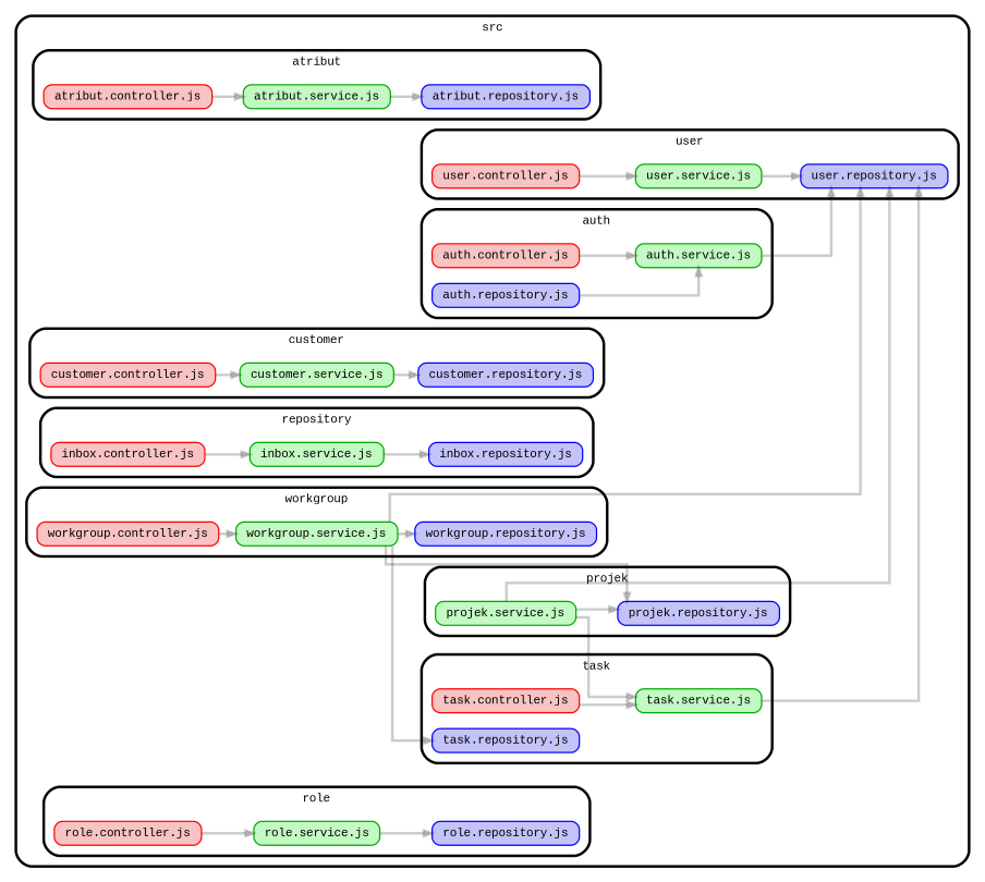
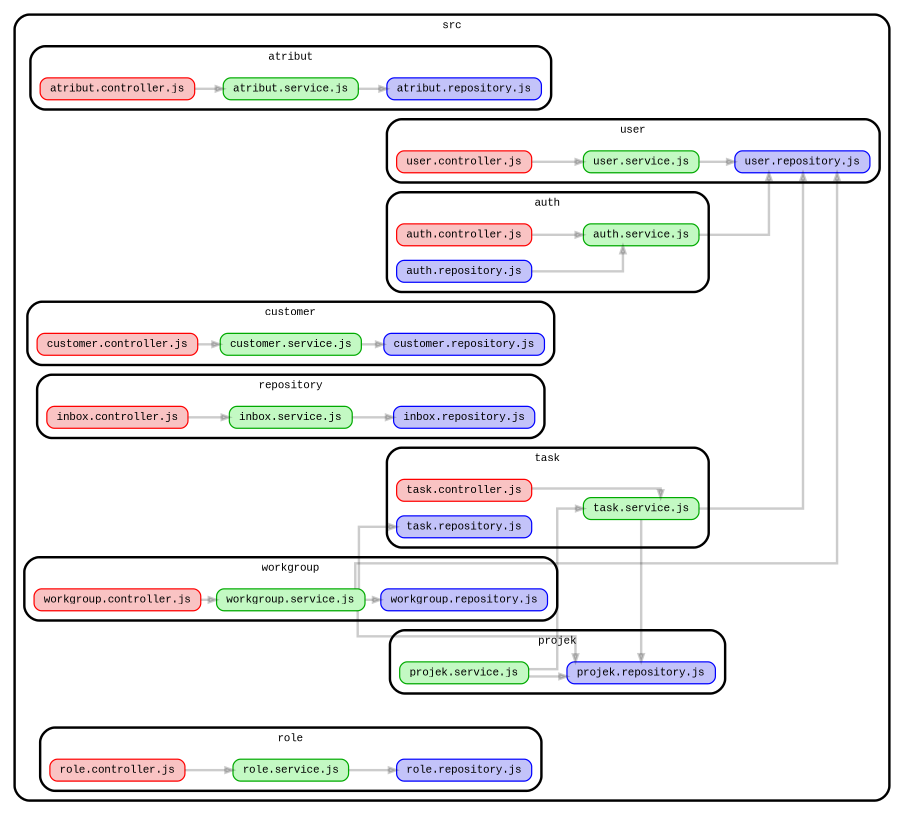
  strict digraph {
    compound=true
    fillcolor="#ffffff"
    fontname="Liberation Mono"
    fontsize=9
    nodesep=0.16
    rankdir=LR
    ranksep=0.18
    splines=ortho
    style="rounded,bold,filled"
    node [color="#00aa00" fillcolor="#c3f9c3" fontcolor=black fontname="Liberation Mono" fontsize=9 shape=box style="rounded, filled"]
    edge [arrowhead=normal arrowsize=0.6 color="#00000033" fontname="Liberation Mono" fontsize=9 penwidth=2.0]
    n1 [color="#ff0000" fillcolor="#f9c3c3" height=0.2 label=<atribut.controller.js>]
    n2 [height=0.2 label=<atribut.service.js>]
    n3 [color="#0000ff" fillcolor="#c3c3f9" height=0.2 label=<atribut.repository.js>]
    n4 [color="#ff0000" fillcolor="#f9c3c3" height=0.2 label=<auth.controller.js>]
    n5 [height=0.2 label=<auth.service.js>]
    n6 [color="#0000ff" fillcolor="#c3c3f9" height=0.2 label=<auth.repository.js>]
    n7 [color="#ff0000" fillcolor="#f9c3c3" height=0.2 label=<workgroup.controller.js>]
    n8 [height=0.2 label=<workgroup.service.js>]
    n9 [color="#0000ff" fillcolor="#c3c3f9" height=0.2 label=<workgroup.repository.js>]
    n10 [color="#ff0000" fillcolor="#f9c3c3" height=0.2 label=<task.controller.js>]
    n11 [height=0.2 label=<task.service.js>]
    n12 [color="#0000ff" fillcolor="#c3c3f9" height=0.2 label=<task.repository.js>]
    n13 [color="#ff0000" fillcolor="#f9c3c3" height=0.2 label=<customer.controller.js>]
    n14 [height=0.2 label=<customer.service.js>]
    n15 [color="#0000ff" fillcolor="#c3c3f9" height=0.2 label=<customer.repository.js>]
    n16 [color="#ff0000" fillcolor="#f9c3c3" height=0.2 label=<inbox.controller.js>]
    n17 [height=0.2 label=<inbox.service.js>]
    n18 [color="#0000ff" fillcolor="#c3c3f9" height=0.2 label=<inbox.repository.js>]
    n19 [height=0.2 label=<projek.service.js>]
    n20 [color="#0000ff" fillcolor="#c3c3f9" height=0.2 label=<projek.repository.js>]
    n21 [color="#ff0000" fillcolor="#f9c3c3" height=0.2 label=<role.controller.js>]
    n22 [height=0.2 label=<role.service.js>]
    n23 [color="#0000ff" fillcolor="#c3c3f9" height=0.2 label=<role.repository.js>]
    n24 [color="#0000ff" fillcolor="#c3c3f9" height=0.2 label=<user.repository.js>]
    n25 [color="#ff0000" fillcolor="#f9c3c3" height=0.2 label=<user.controller.js>]
    n26 [height=0.2 label=<user.service.js>]
    subgraph cluster_1 {
      label=src
      subgraph cluster_2 {
        label=atribut
        n1
        n2
        n3
      }
      subgraph cluster_3 {
        label=auth
        n4
        n5
        n6
      }
      subgraph cluster_4 {
        label=workgroup
        n7
        n8
        n9
      }
      subgraph cluster_5 {
        label=task
        n10
        n11
        n12
      }
      subgraph cluster_6 {
        label=customer
        n13
        n14
        n15
      }
      subgraph cluster_7 {
        label=repository
        n16
        n17
        n18
      }
      subgraph cluster_8 {
        label=projek
        n19
        n20
      }
      subgraph cluster_9 {
        label=role
        n21
        n22
        n23
      }
      subgraph cluster_10 {
        label=user
        n24
        n25
        n26
      }
    }
    n1 -> n2
    n2 -> n3
    n4 -> n5
    n5 -> n24
    n6 -> n5
    n7 -> n8
    n8 -> n9
    n8 -> n12
    n8 -> n20
    n8 -> n24
    n10 -> n11
+   n11 -> n20
    n11 -> n24
    n13 -> n14
    n14 -> n15
    n16 -> n17
    n17 -> n18
    n19 -> n11
    n19 -> n20
-   n19 -> n24
    n21 -> n22
    n22 -> n23
    n25 -> n26
    n26 -> n24
  }
